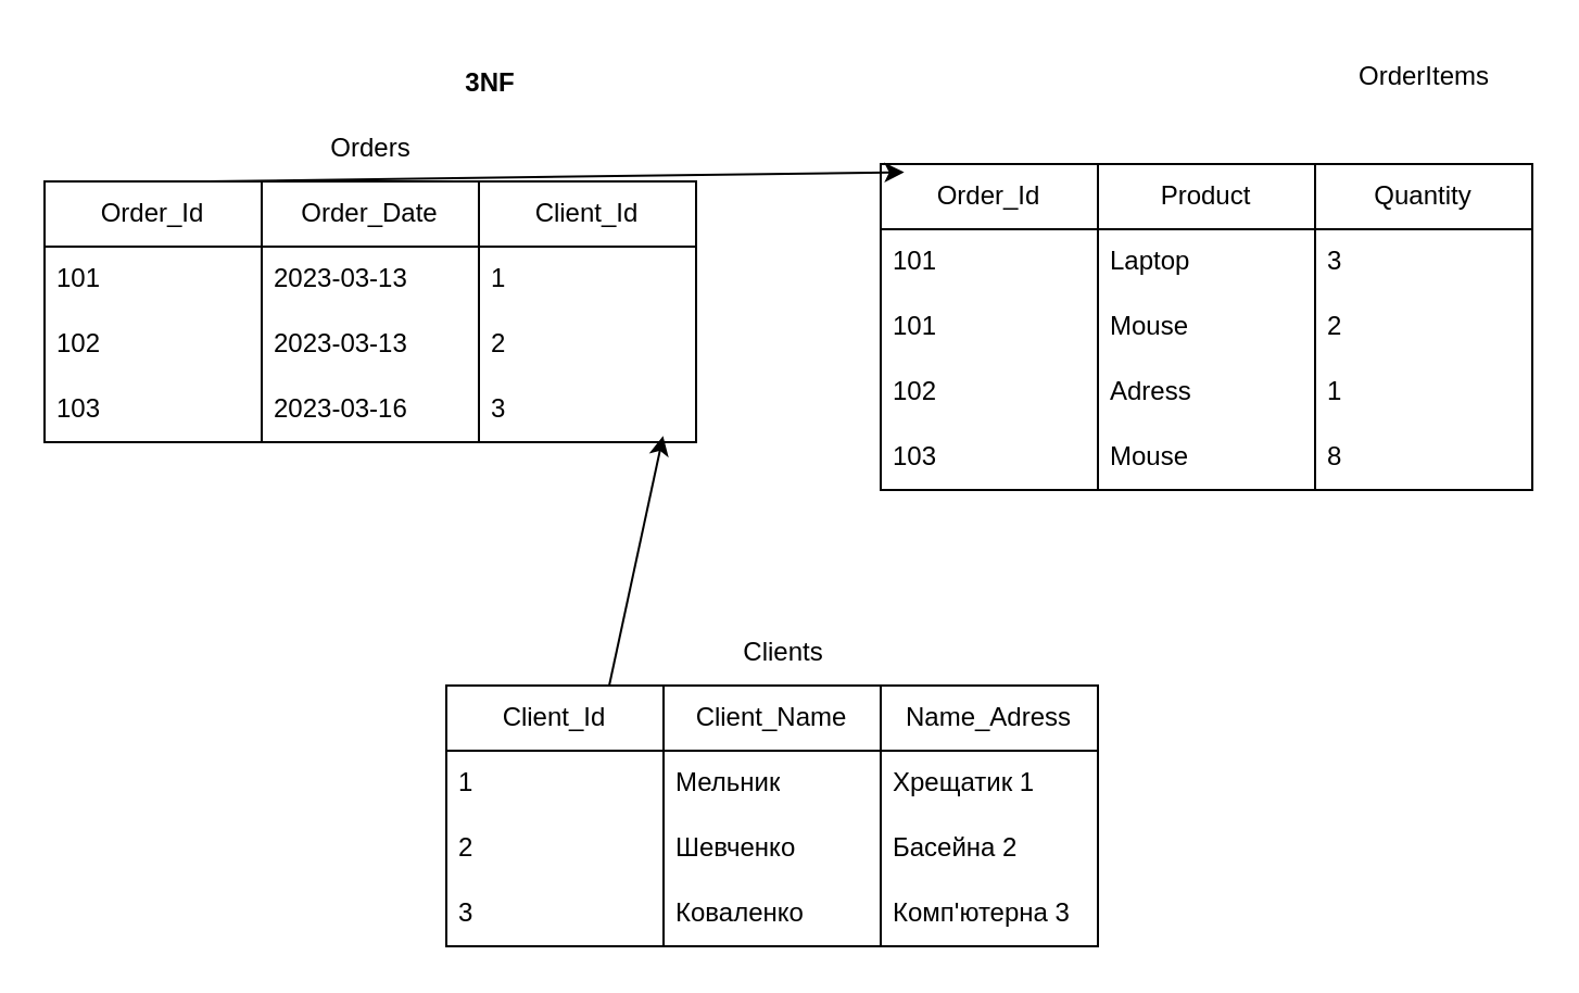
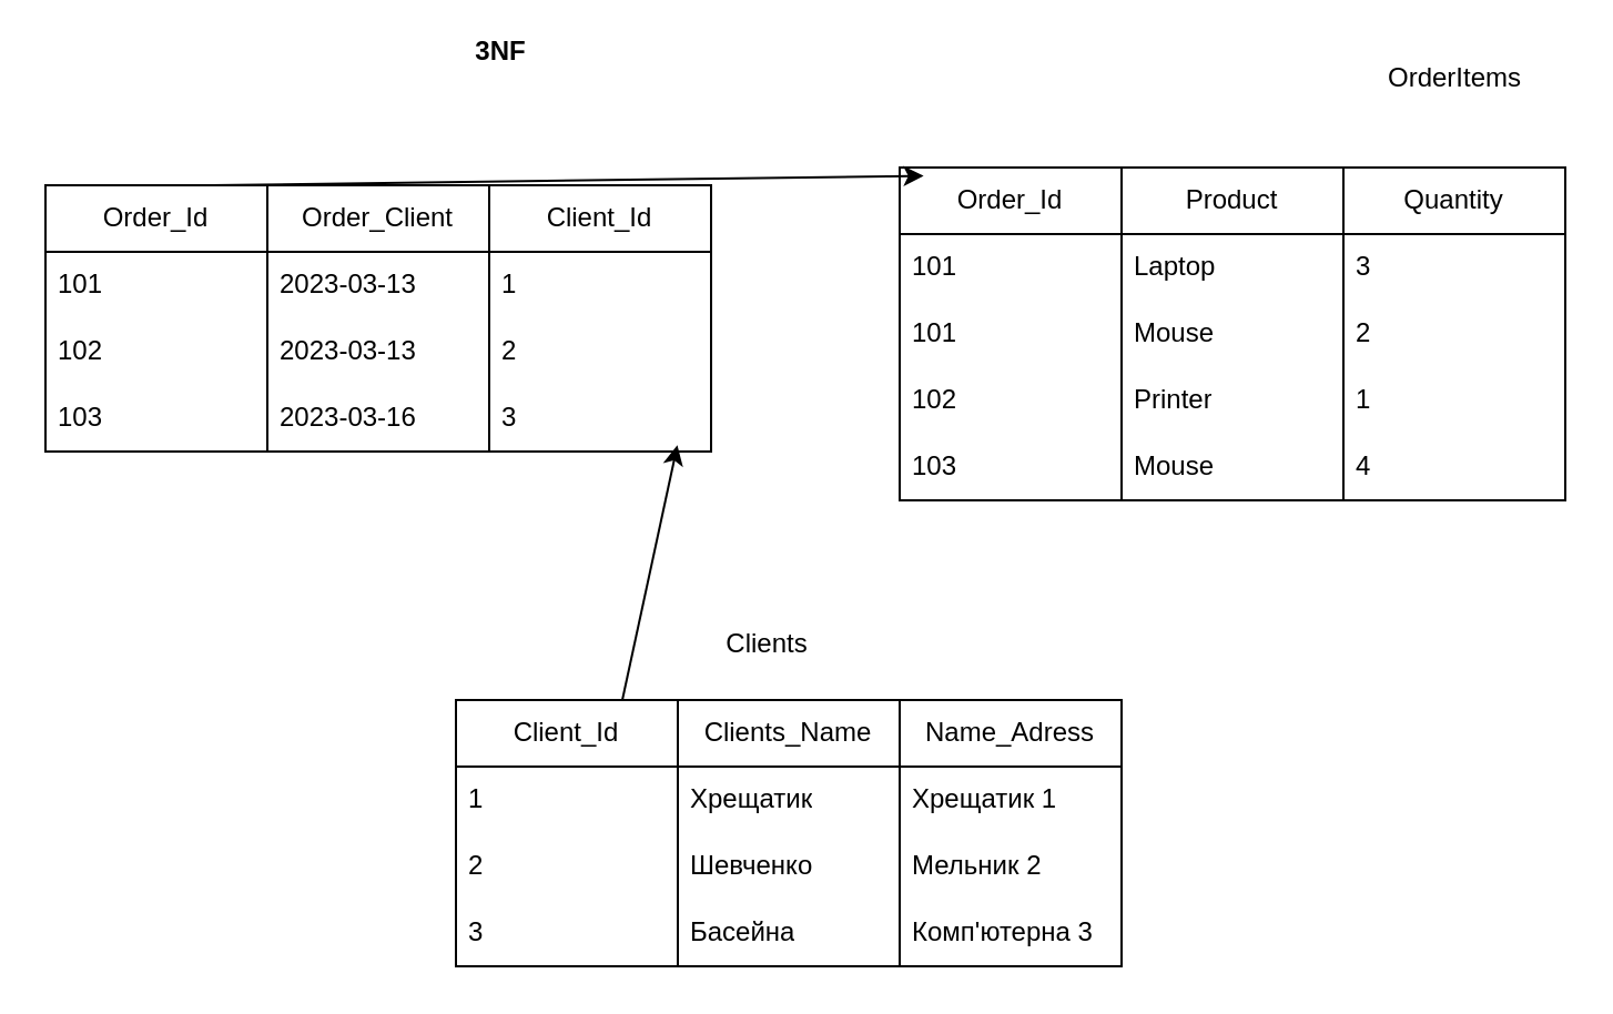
  <mxCell id="0" />
  <mxCell id="1" parent="0" />
  <mxCell id="2" value="&lt;span style=&quot;color: rgb(0, 0, 0);&quot;&gt;Client_Id&lt;/span&gt;" style="swimlane;fontStyle=0;childLayout=stackLayout;horizontal=1;startSize=30;horizontalStack=0;resizeParent=1;resizeParentMax=0;resizeLast=0;collapsible=1;marginBottom=0;whiteSpace=wrap;html=1;" vertex="1" parent="1"><mxGeometry x="220" y="83" width="100" height="120" as="geometry" /></mxCell>
  <mxCell id="3" value="1" style="text;strokeColor=none;fillColor=none;align=left;verticalAlign=middle;spacingLeft=4;spacingRight=4;overflow=hidden;points=[[0,0.5],[1,0.5]];portConstraint=eastwest;rotatable=0;whiteSpace=wrap;html=1;" vertex="1" parent="2"><mxGeometry y="30" width="100" height="30" as="geometry" /></mxCell>
  <mxCell id="4" value="2" style="text;strokeColor=none;fillColor=none;align=left;verticalAlign=middle;spacingLeft=4;spacingRight=4;overflow=hidden;points=[[0,0.5],[1,0.5]];portConstraint=eastwest;rotatable=0;whiteSpace=wrap;html=1;" vertex="1" parent="2"><mxGeometry y="60" width="100" height="30" as="geometry" /></mxCell>
  <mxCell id="5" value="3" style="text;strokeColor=none;fillColor=none;align=left;verticalAlign=middle;spacingLeft=4;spacingRight=4;overflow=hidden;points=[[0,0.5],[1,0.5]];portConstraint=eastwest;rotatable=0;whiteSpace=wrap;html=1;" vertex="1" parent="2"><mxGeometry y="90" width="100" height="30" as="geometry" /></mxCell>
- <mxCell id="6" value="3NF" style="text;html=1;align=center;verticalAlign=middle;resizable=0;points=[];autosize=1;strokeColor=none;fillColor=none;fontStyle=1" vertex="1" parent="1"><mxGeometry x="200" y="23" width="50" height="30" as="geometry" /></mxCell>
- <mxCell id="7" value="Orders" style="text;html=1;align=center;verticalAlign=middle;resizable=0;points=[];autosize=1;strokeColor=none;fillColor=none;" vertex="1" parent="1"><mxGeometry x="140" y="53" width="60" height="30" as="geometry" /></mxCell>
+ <mxCell id="6" value="3NF" style="text;html=1;align=center;verticalAlign=middle;resizable=0;points=[];autosize=1;strokeColor=none;fillColor=none;fontStyle=1" vertex="1" parent="1"><mxGeometry x="200" y="8" width="50" height="30" as="geometry" /></mxCell>
  <mxCell id="8" value="OrderItems" style="text;html=1;align=center;verticalAlign=middle;resizable=0;points=[];autosize=1;strokeColor=none;fillColor=none;" vertex="1" parent="1"><mxGeometry x="615" y="20" width="80" height="30" as="geometry" /></mxCell>
- <mxCell id="9" value="Order_Date" style="swimlane;fontStyle=0;childLayout=stackLayout;horizontal=1;startSize=30;horizontalStack=0;resizeParent=1;resizeParentMax=0;resizeLast=0;collapsible=1;marginBottom=0;whiteSpace=wrap;html=1;" vertex="1" parent="1"><mxGeometry x="120" y="83" width="100" height="120" as="geometry" /></mxCell>
+ <mxCell id="9" value="Order_Client" style="swimlane;fontStyle=0;childLayout=stackLayout;horizontal=1;startSize=30;horizontalStack=0;resizeParent=1;resizeParentMax=0;resizeLast=0;collapsible=1;marginBottom=0;whiteSpace=wrap;html=1;" vertex="1" parent="1"><mxGeometry x="120" y="83" width="100" height="120" as="geometry" /></mxCell>
  <mxCell id="10" value="2023-03-13" style="text;strokeColor=none;fillColor=none;align=left;verticalAlign=middle;spacingLeft=4;spacingRight=4;overflow=hidden;points=[[0,0.5],[1,0.5]];portConstraint=eastwest;rotatable=0;whiteSpace=wrap;html=1;" vertex="1" parent="9"><mxGeometry y="30" width="100" height="30" as="geometry" /></mxCell>
  <mxCell id="11" value="&lt;span style=&quot;color: rgb(0, 0, 0);&quot;&gt;2023-03-13&lt;/span&gt;" style="text;strokeColor=none;fillColor=none;align=left;verticalAlign=middle;spacingLeft=4;spacingRight=4;overflow=hidden;points=[[0,0.5],[1,0.5]];portConstraint=eastwest;rotatable=0;whiteSpace=wrap;html=1;" vertex="1" parent="9"><mxGeometry y="60" width="100" height="30" as="geometry" /></mxCell>
  <mxCell id="12" value="&lt;span style=&quot;color: rgb(0, 0, 0);&quot;&gt;2023-03-16&lt;/span&gt;" style="text;strokeColor=none;fillColor=none;align=left;verticalAlign=middle;spacingLeft=4;spacingRight=4;overflow=hidden;points=[[0,0.5],[1,0.5]];portConstraint=eastwest;rotatable=0;whiteSpace=wrap;html=1;" vertex="1" parent="9"><mxGeometry y="90" width="100" height="30" as="geometry" /></mxCell>
  <mxCell id="13" value="Order_Id" style="swimlane;fontStyle=0;childLayout=stackLayout;horizontal=1;startSize=30;horizontalStack=0;resizeParent=1;resizeParentMax=0;resizeLast=0;collapsible=1;marginBottom=0;whiteSpace=wrap;html=1;" vertex="1" parent="1"><mxGeometry x="20" y="83" width="100" height="120" as="geometry" /></mxCell>
  <mxCell id="14" value="&lt;span style=&quot;color: rgb(0, 0, 0);&quot;&gt;101&lt;/span&gt;" style="text;strokeColor=none;fillColor=none;align=left;verticalAlign=middle;spacingLeft=4;spacingRight=4;overflow=hidden;points=[[0,0.5],[1,0.5]];portConstraint=eastwest;rotatable=0;whiteSpace=wrap;html=1;" vertex="1" parent="13"><mxGeometry y="30" width="100" height="30" as="geometry" /></mxCell>
  <mxCell id="15" value="&lt;span style=&quot;color: rgb(0, 0, 0);&quot;&gt;102&lt;/span&gt;" style="text;strokeColor=none;fillColor=none;align=left;verticalAlign=middle;spacingLeft=4;spacingRight=4;overflow=hidden;points=[[0,0.5],[1,0.5]];portConstraint=eastwest;rotatable=0;whiteSpace=wrap;html=1;" vertex="1" parent="13"><mxGeometry y="60" width="100" height="30" as="geometry" /></mxCell>
  <mxCell id="16" value="&lt;span style=&quot;color: rgb(0, 0, 0);&quot;&gt;103&lt;/span&gt;" style="text;strokeColor=none;fillColor=none;align=left;verticalAlign=middle;spacingLeft=4;spacingRight=4;overflow=hidden;points=[[0,0.5],[1,0.5]];portConstraint=eastwest;rotatable=0;whiteSpace=wrap;html=1;" vertex="1" parent="13"><mxGeometry y="90" width="100" height="30" as="geometry" /></mxCell>
  <mxCell id="17" value="Product" style="swimlane;fontStyle=0;childLayout=stackLayout;horizontal=1;startSize=30;horizontalStack=0;resizeParent=1;resizeParentMax=0;resizeLast=0;collapsible=1;marginBottom=0;whiteSpace=wrap;html=1;" vertex="1" parent="1"><mxGeometry x="505" y="75" width="100" height="150" as="geometry" /></mxCell>
  <mxCell id="18" value="Laptop" style="text;strokeColor=none;fillColor=none;align=left;verticalAlign=middle;spacingLeft=4;spacingRight=4;overflow=hidden;points=[[0,0.5],[1,0.5]];portConstraint=eastwest;rotatable=0;whiteSpace=wrap;html=1;" vertex="1" parent="17"><mxGeometry y="30" width="100" height="30" as="geometry" /></mxCell>
  <mxCell id="19" value="Mouse" style="text;strokeColor=none;fillColor=none;align=left;verticalAlign=middle;spacingLeft=4;spacingRight=4;overflow=hidden;points=[[0,0.5],[1,0.5]];portConstraint=eastwest;rotatable=0;whiteSpace=wrap;html=1;" vertex="1" parent="17"><mxGeometry y="60" width="100" height="30" as="geometry" /></mxCell>
- <mxCell id="20" value="Adress" style="text;strokeColor=none;fillColor=none;align=left;verticalAlign=middle;spacingLeft=4;spacingRight=4;overflow=hidden;points=[[0,0.5],[1,0.5]];portConstraint=eastwest;rotatable=0;whiteSpace=wrap;html=1;" vertex="1" parent="17"><mxGeometry y="90" width="100" height="30" as="geometry" /></mxCell>
+ <mxCell id="20" value="Printer" style="text;strokeColor=none;fillColor=none;align=left;verticalAlign=middle;spacingLeft=4;spacingRight=4;overflow=hidden;points=[[0,0.5],[1,0.5]];portConstraint=eastwest;rotatable=0;whiteSpace=wrap;html=1;" vertex="1" parent="17"><mxGeometry y="90" width="100" height="30" as="geometry" /></mxCell>
  <mxCell id="21" value="Mouse" style="text;strokeColor=none;fillColor=none;align=left;verticalAlign=middle;spacingLeft=4;spacingRight=4;overflow=hidden;points=[[0,0.5],[1,0.5]];portConstraint=eastwest;rotatable=0;whiteSpace=wrap;html=1;" vertex="1" parent="17"><mxGeometry y="120" width="100" height="30" as="geometry" /></mxCell>
  <mxCell id="22" value="Order_Id" style="swimlane;fontStyle=0;childLayout=stackLayout;horizontal=1;startSize=30;horizontalStack=0;resizeParent=1;resizeParentMax=0;resizeLast=0;collapsible=1;marginBottom=0;whiteSpace=wrap;html=1;" vertex="1" parent="1"><mxGeometry x="405" y="75" width="100" height="150" as="geometry" /></mxCell>
  <mxCell id="23" value="&lt;span style=&quot;color: rgb(0, 0, 0);&quot;&gt;101&lt;/span&gt;" style="text;strokeColor=none;fillColor=none;align=left;verticalAlign=middle;spacingLeft=4;spacingRight=4;overflow=hidden;points=[[0,0.5],[1,0.5]];portConstraint=eastwest;rotatable=0;whiteSpace=wrap;html=1;" vertex="1" parent="22"><mxGeometry y="30" width="100" height="30" as="geometry" /></mxCell>
  <mxCell id="24" value="&lt;span style=&quot;color: rgb(0, 0, 0);&quot;&gt;101&lt;/span&gt;" style="text;strokeColor=none;fillColor=none;align=left;verticalAlign=middle;spacingLeft=4;spacingRight=4;overflow=hidden;points=[[0,0.5],[1,0.5]];portConstraint=eastwest;rotatable=0;whiteSpace=wrap;html=1;" vertex="1" parent="22"><mxGeometry y="60" width="100" height="30" as="geometry" /></mxCell>
  <mxCell id="25" value="&lt;span style=&quot;color: rgb(0, 0, 0);&quot;&gt;102&lt;/span&gt;" style="text;strokeColor=none;fillColor=none;align=left;verticalAlign=middle;spacingLeft=4;spacingRight=4;overflow=hidden;points=[[0,0.5],[1,0.5]];portConstraint=eastwest;rotatable=0;whiteSpace=wrap;html=1;" vertex="1" parent="22"><mxGeometry y="90" width="100" height="30" as="geometry" /></mxCell>
  <mxCell id="26" value="103" style="text;strokeColor=none;fillColor=none;align=left;verticalAlign=middle;spacingLeft=4;spacingRight=4;overflow=hidden;points=[[0,0.5],[1,0.5]];portConstraint=eastwest;rotatable=0;whiteSpace=wrap;html=1;" vertex="1" parent="22"><mxGeometry y="120" width="100" height="30" as="geometry" /></mxCell>
  <mxCell id="27" value="Quantity" style="swimlane;fontStyle=0;childLayout=stackLayout;horizontal=1;startSize=30;horizontalStack=0;resizeParent=1;resizeParentMax=0;resizeLast=0;collapsible=1;marginBottom=0;whiteSpace=wrap;html=1;" vertex="1" parent="1"><mxGeometry x="605" y="75" width="100" height="150" as="geometry" /></mxCell>
  <mxCell id="28" value="3" style="text;strokeColor=none;fillColor=none;align=left;verticalAlign=middle;spacingLeft=4;spacingRight=4;overflow=hidden;points=[[0,0.5],[1,0.5]];portConstraint=eastwest;rotatable=0;whiteSpace=wrap;html=1;" vertex="1" parent="27"><mxGeometry y="30" width="100" height="30" as="geometry" /></mxCell>
  <mxCell id="29" value="2" style="text;strokeColor=none;fillColor=none;align=left;verticalAlign=middle;spacingLeft=4;spacingRight=4;overflow=hidden;points=[[0,0.5],[1,0.5]];portConstraint=eastwest;rotatable=0;whiteSpace=wrap;html=1;" vertex="1" parent="27"><mxGeometry y="60" width="100" height="30" as="geometry" /></mxCell>
  <mxCell id="30" value="1" style="text;strokeColor=none;fillColor=none;align=left;verticalAlign=middle;spacingLeft=4;spacingRight=4;overflow=hidden;points=[[0,0.5],[1,0.5]];portConstraint=eastwest;rotatable=0;whiteSpace=wrap;html=1;" vertex="1" parent="27"><mxGeometry y="90" width="100" height="30" as="geometry" /></mxCell>
- <mxCell id="31" value="8" style="text;strokeColor=none;fillColor=none;align=left;verticalAlign=middle;spacingLeft=4;spacingRight=4;overflow=hidden;points=[[0,0.5],[1,0.5]];portConstraint=eastwest;rotatable=0;whiteSpace=wrap;html=1;" vertex="1" parent="27"><mxGeometry y="120" width="100" height="30" as="geometry" /></mxCell>
- <mxCell id="32" value="Client_Name" style="swimlane;fontStyle=0;childLayout=stackLayout;horizontal=1;startSize=30;horizontalStack=0;resizeParent=1;resizeParentMax=0;resizeLast=0;collapsible=1;marginBottom=0;whiteSpace=wrap;html=1;" vertex="1" parent="1"><mxGeometry x="305" y="315" width="100" height="120" as="geometry" /></mxCell>
- <mxCell id="33" value="Мельник" style="text;strokeColor=none;fillColor=none;align=left;verticalAlign=middle;spacingLeft=4;spacingRight=4;overflow=hidden;points=[[0,0.5],[1,0.5]];portConstraint=eastwest;rotatable=0;whiteSpace=wrap;html=1;" vertex="1" parent="32"><mxGeometry y="30" width="100" height="30" as="geometry" /></mxCell>
+ <mxCell id="31" value="4" style="text;strokeColor=none;fillColor=none;align=left;verticalAlign=middle;spacingLeft=4;spacingRight=4;overflow=hidden;points=[[0,0.5],[1,0.5]];portConstraint=eastwest;rotatable=0;whiteSpace=wrap;html=1;" vertex="1" parent="27"><mxGeometry y="120" width="100" height="30" as="geometry" /></mxCell>
+ <mxCell id="32" value="Clients_Name" style="swimlane;fontStyle=0;childLayout=stackLayout;horizontal=1;startSize=30;horizontalStack=0;resizeParent=1;resizeParentMax=0;resizeLast=0;collapsible=1;marginBottom=0;whiteSpace=wrap;html=1;" vertex="1" parent="1"><mxGeometry x="305" y="315" width="100" height="120" as="geometry" /></mxCell>
+ <mxCell id="33" value="Хрещатик" style="text;strokeColor=none;fillColor=none;align=left;verticalAlign=middle;spacingLeft=4;spacingRight=4;overflow=hidden;points=[[0,0.5],[1,0.5]];portConstraint=eastwest;rotatable=0;whiteSpace=wrap;html=1;" vertex="1" parent="32"><mxGeometry y="30" width="100" height="30" as="geometry" /></mxCell>
  <mxCell id="34" value="Шевченко" style="text;strokeColor=none;fillColor=none;align=left;verticalAlign=middle;spacingLeft=4;spacingRight=4;overflow=hidden;points=[[0,0.5],[1,0.5]];portConstraint=eastwest;rotatable=0;whiteSpace=wrap;html=1;" vertex="1" parent="32"><mxGeometry y="60" width="100" height="30" as="geometry" /></mxCell>
- <mxCell id="35" value="Коваленко" style="text;strokeColor=none;fillColor=none;align=left;verticalAlign=middle;spacingLeft=4;spacingRight=4;overflow=hidden;points=[[0,0.5],[1,0.5]];portConstraint=eastwest;rotatable=0;whiteSpace=wrap;html=1;" vertex="1" parent="32"><mxGeometry y="90" width="100" height="30" as="geometry" /></mxCell>
+ <mxCell id="35" value="Басейна" style="text;strokeColor=none;fillColor=none;align=left;verticalAlign=middle;spacingLeft=4;spacingRight=4;overflow=hidden;points=[[0,0.5],[1,0.5]];portConstraint=eastwest;rotatable=0;whiteSpace=wrap;html=1;" vertex="1" parent="32"><mxGeometry y="90" width="100" height="30" as="geometry" /></mxCell>
  <mxCell id="36" value="Name_Adress" style="swimlane;fontStyle=0;childLayout=stackLayout;horizontal=1;startSize=30;horizontalStack=0;resizeParent=1;resizeParentMax=0;resizeLast=0;collapsible=1;marginBottom=0;whiteSpace=wrap;html=1;" vertex="1" parent="1"><mxGeometry x="405" y="315" width="100" height="120" as="geometry" /></mxCell>
  <mxCell id="37" value="Хрещатик 1" style="text;strokeColor=none;fillColor=none;align=left;verticalAlign=middle;spacingLeft=4;spacingRight=4;overflow=hidden;points=[[0,0.5],[1,0.5]];portConstraint=eastwest;rotatable=0;whiteSpace=wrap;html=1;" vertex="1" parent="36"><mxGeometry y="30" width="100" height="30" as="geometry" /></mxCell>
- <mxCell id="38" value="Басейна 2" style="text;strokeColor=none;fillColor=none;align=left;verticalAlign=middle;spacingLeft=4;spacingRight=4;overflow=hidden;points=[[0,0.5],[1,0.5]];portConstraint=eastwest;rotatable=0;whiteSpace=wrap;html=1;" vertex="1" parent="36"><mxGeometry y="60" width="100" height="30" as="geometry" /></mxCell>
+ <mxCell id="38" value="Мельник 2" style="text;strokeColor=none;fillColor=none;align=left;verticalAlign=middle;spacingLeft=4;spacingRight=4;overflow=hidden;points=[[0,0.5],[1,0.5]];portConstraint=eastwest;rotatable=0;whiteSpace=wrap;html=1;" vertex="1" parent="36"><mxGeometry y="60" width="100" height="30" as="geometry" /></mxCell>
  <mxCell id="39" value="Комп'ютерна 3" style="text;strokeColor=none;fillColor=none;align=left;verticalAlign=middle;spacingLeft=4;spacingRight=4;overflow=hidden;points=[[0,0.5],[1,0.5]];portConstraint=eastwest;rotatable=0;whiteSpace=wrap;html=1;" vertex="1" parent="36"><mxGeometry y="90" width="100" height="30" as="geometry" /></mxCell>
  <mxCell id="40" value="Client_Id" style="swimlane;fontStyle=0;childLayout=stackLayout;horizontal=1;startSize=30;horizontalStack=0;resizeParent=1;resizeParentMax=0;resizeLast=0;collapsible=1;marginBottom=0;whiteSpace=wrap;html=1;" vertex="1" parent="1"><mxGeometry x="205" y="315" width="100" height="120" as="geometry" /></mxCell>
  <mxCell id="41" value="&lt;span style=&quot;color: rgb(0, 0, 0);&quot;&gt;1&lt;/span&gt;" style="text;strokeColor=none;fillColor=none;align=left;verticalAlign=middle;spacingLeft=4;spacingRight=4;overflow=hidden;points=[[0,0.5],[1,0.5]];portConstraint=eastwest;rotatable=0;whiteSpace=wrap;html=1;" vertex="1" parent="40"><mxGeometry y="30" width="100" height="30" as="geometry" /></mxCell>
  <mxCell id="42" value="&lt;span style=&quot;color: rgb(0, 0, 0);&quot;&gt;2&lt;/span&gt;" style="text;strokeColor=none;fillColor=none;align=left;verticalAlign=middle;spacingLeft=4;spacingRight=4;overflow=hidden;points=[[0,0.5],[1,0.5]];portConstraint=eastwest;rotatable=0;whiteSpace=wrap;html=1;" vertex="1" parent="40"><mxGeometry y="60" width="100" height="30" as="geometry" /></mxCell>
  <mxCell id="43" value="&lt;span style=&quot;color: rgb(0, 0, 0);&quot;&gt;3&lt;/span&gt;" style="text;strokeColor=none;fillColor=none;align=left;verticalAlign=middle;spacingLeft=4;spacingRight=4;overflow=hidden;points=[[0,0.5],[1,0.5]];portConstraint=eastwest;rotatable=0;whiteSpace=wrap;html=1;" vertex="1" parent="40"><mxGeometry y="90" width="100" height="30" as="geometry" /></mxCell>
- <mxCell id="44" value="Clients" style="text;html=1;align=center;verticalAlign=middle;resizable=0;points=[];autosize=1;strokeColor=none;fillColor=none;" vertex="1" parent="1"><mxGeometry x="330" y="285" width="60" height="30" as="geometry" /></mxCell>
+ <mxCell id="44" value="Clients" style="text;html=1;align=center;verticalAlign=middle;resizable=0;points=[];autosize=1;strokeColor=none;fillColor=none;" vertex="1" parent="1"><mxGeometry x="315" y="275" width="60" height="30" as="geometry" /></mxCell>
  <mxCell id="45" style="edgeStyle=none;html=1;exitX=0.75;exitY=0;exitDx=0;exitDy=0;entryX=0.848;entryY=0.906;entryDx=0;entryDy=0;entryPerimeter=0;" edge="1" parent="1" source="40" target="5"><mxGeometry relative="1" as="geometry" /></mxCell>
  <mxCell id="46" style="edgeStyle=none;html=1;exitX=0.75;exitY=0;exitDx=0;exitDy=0;entryX=0.108;entryY=0.025;entryDx=0;entryDy=0;entryPerimeter=0;" edge="1" parent="1" source="13" target="22"><mxGeometry relative="1" as="geometry" /></mxCell>
